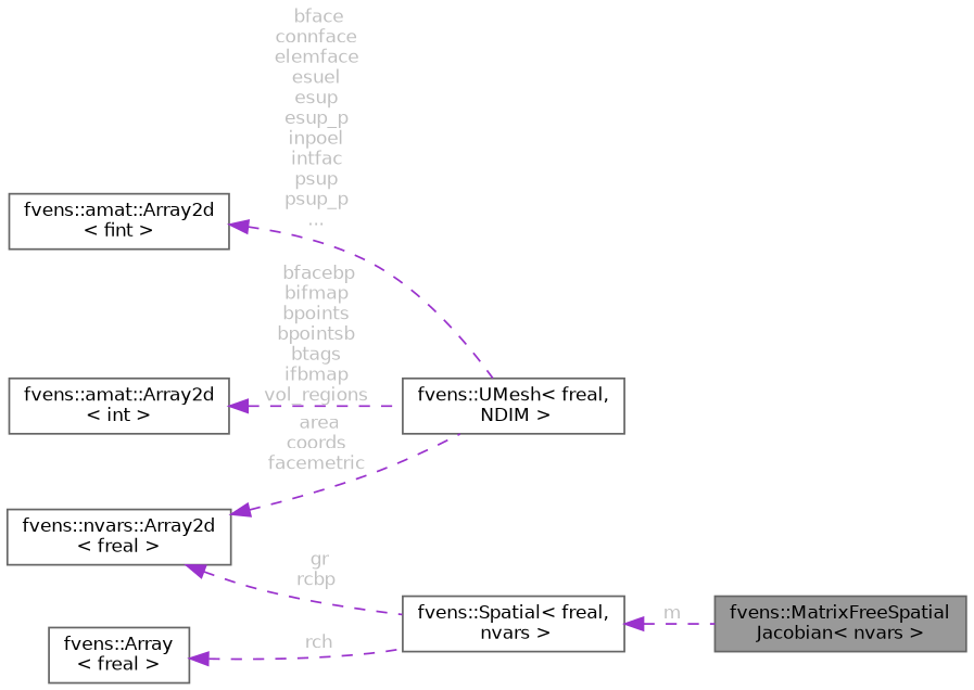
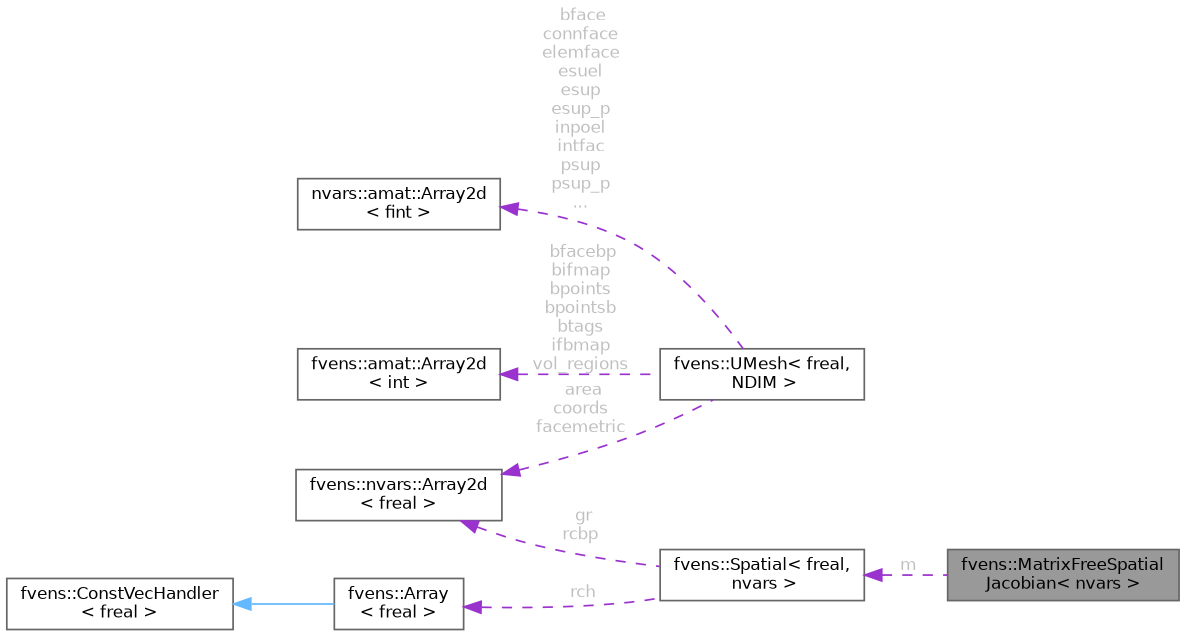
  digraph {
    rankdir=LR
    node [color=gray40 fillcolor=white fontname=Helvetica fontsize=10 shape=box style=filled]
    edge [color=darkorchid3 dir=back fontcolor=grey fontname=Helvetica fontsize=10 labelfontname=Helvetica labelfontsize=10 style=dashed]
    n1 [fillcolor=grey60 fontcolor=black height=0.2 label="fvens::MatrixFreeSpatial\lJacobian\< nvars \>" width=0.4]
    n2 [height=0.2 label="fvens::Spatial\< freal,\l nvars \>" width=0.4]
    n3 [height=0.2 label="fvens::UMesh\< freal,\l NDIM \>" width=0.4]
    n4 [height=0.2 label="fvens::nvars::Array2d\l\< freal \>" width=0.4]
-   n5 [height=0.2 label="fvens::amat::Array2d\l\< fint \>" width=0.4]
+   n5 [height=0.2 label="nvars::amat::Array2d\l\< fint \>" width=0.4]
    n6 [height=0.2 label="fvens::amat::Array2d\l\< int \>" width=0.4]
    n7 [height=0.2 label="fvens::Array\l\< freal \>" width=0.4]
+   n8 [height=0.2 label="fvens::ConstVecHandler\l\< freal \>" width=0.4]
    n2 -> n1 [label=" m"]
    n4 -> n2 [label=" gr\nrcbp"]
    n4 -> n3 [label=" area\ncoords\nfacemetric"]
    n5 -> n3 [label=" bface\nconnface\nelemface\nesuel\nesup\nesup_p\ninpoel\nintfac\npsup\npsup_p\n..."]
    n6 -> n3 [label=" bfacebp\nbifmap\nbpoints\nbpointsb\nbtags\nifbmap\nvol_regions"]
    n7 -> n2 [label=" rch"]
+   n8 -> n7 [color=steelblue1 style=solid fontcolor=""]
  }
